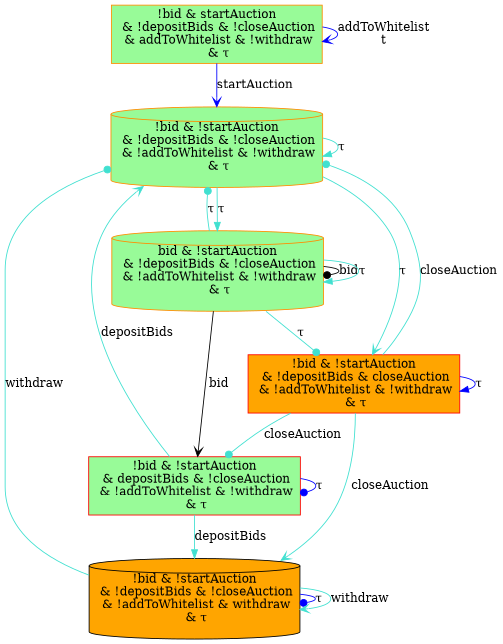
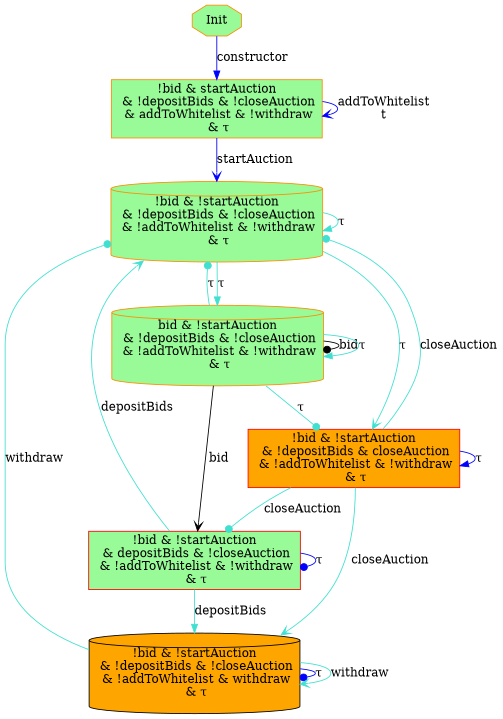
  digraph {
    node [style=filled fillcolor=palegreen color=darkorange shape=box]
    edge [color=turquoise arrowhead=dot]
+   n1 [label=Init shape=octagon]
    n2 [label="!bid & startAuction\n & !depositBids & !closeAuction\n & addToWhitelist & !withdraw\n & τ"]
    n3 [label="!bid & !startAuction\n & !depositBids & !closeAuction\n & !addToWhitelist & !withdraw\n & τ" shape=cylinder]
    n4 [label="!bid & !startAuction\n & !depositBids & !closeAuction\n & !addToWhitelist & withdraw\n & τ" fillcolor=orange color=black shape=cylinder]
    n5 [label="bid & !startAuction\n & !depositBids & !closeAuction\n & !addToWhitelist & !withdraw\n & τ" shape=cylinder]
    n6 [label="!bid & !startAuction\n & !depositBids & closeAuction\n & !addToWhitelist & !withdraw\n & τ" fillcolor=orange color=red]
    n7 [label="!bid & !startAuction\n & depositBids & !closeAuction\n & !addToWhitelist & !withdraw\n & τ" color=red]
+   n1 -> n2 [color=blue label=constructor arrowhead=normal]
    n2 -> n2 [color=blue label="addToWhitelist\nt" arrowhead=vee]
    n2 -> n3 [color=blue label=startAuction arrowhead=vee]
    n3 -> n3 [label="τ" arrowhead=normal]
    n3 -> n5 [label="τ" arrowhead=normal]
    n3 -> n6 [label="τ" arrowhead=vee]
    n4 -> n3 [label=withdraw]
    n4 -> n4 [color=blue label="τ"]
    n4 -> n4 [label=withdraw arrowhead=vee]
    n5 -> n3 [label="τ"]
    n5 -> n5 [color=black label=bid]
    n5 -> n5 [label="τ" arrowhead=normal]
    n5 -> n6 [label="τ"]
    n5 -> n7 [color=black label=bid arrowhead=vee]
    n6 -> n3 [label=closeAuction]
    n6 -> n4 [label=closeAuction arrowhead=vee]
    n6 -> n6 [color=blue label="τ" arrowhead=normal]
    n6 -> n7 [label=closeAuction]
    n7 -> n3 [label=depositBids arrowhead=vee]
    n7 -> n4 [label=depositBids arrowhead=normal]
    n7 -> n7 [color=blue label="τ"]
  }
